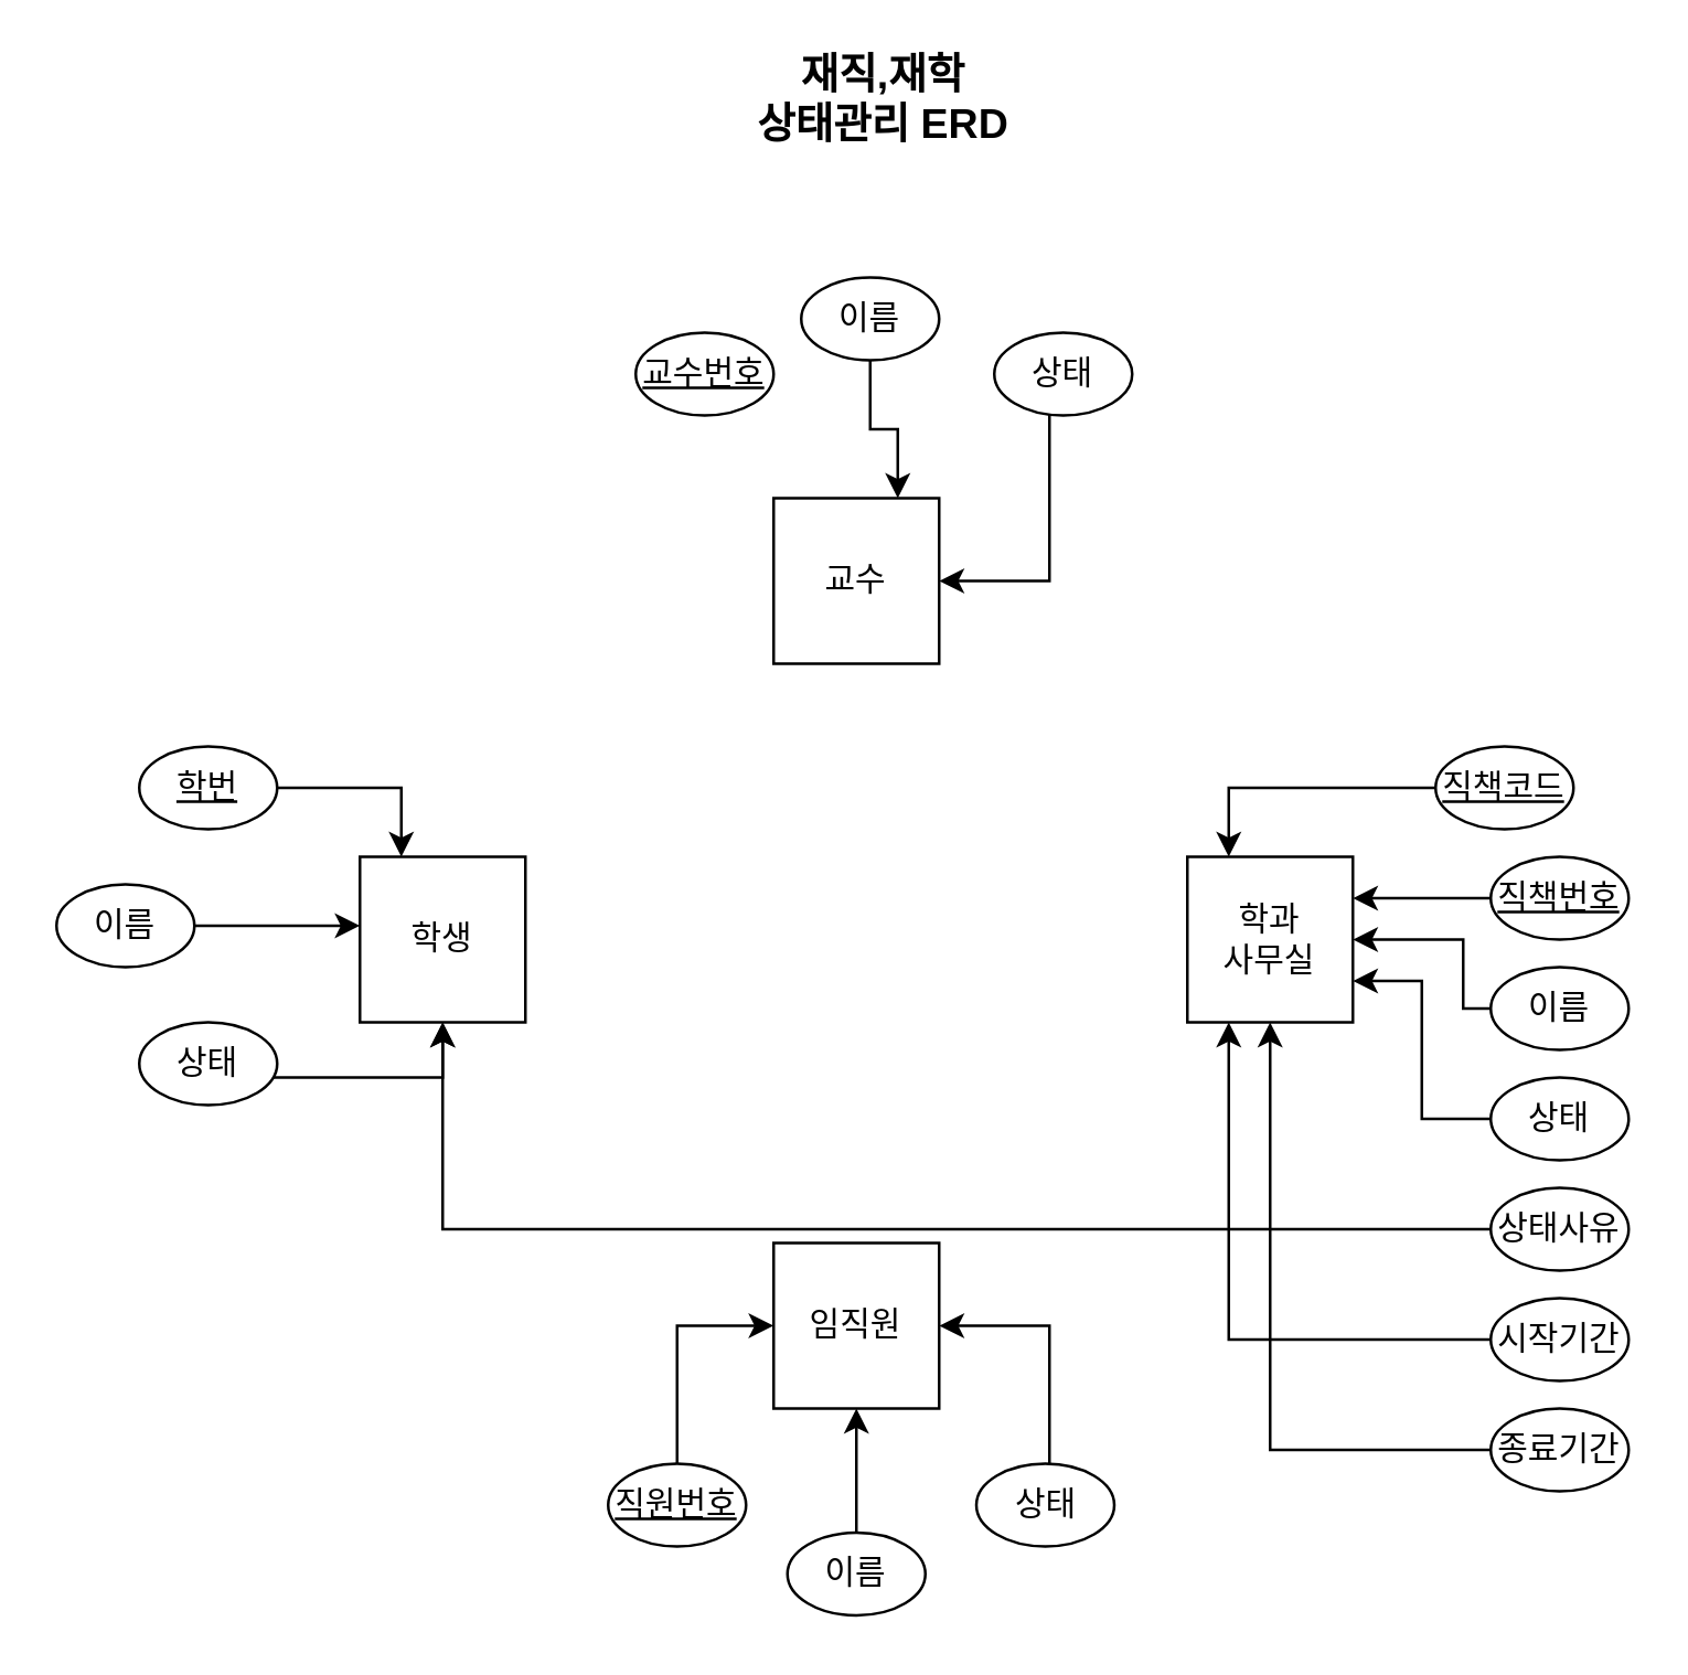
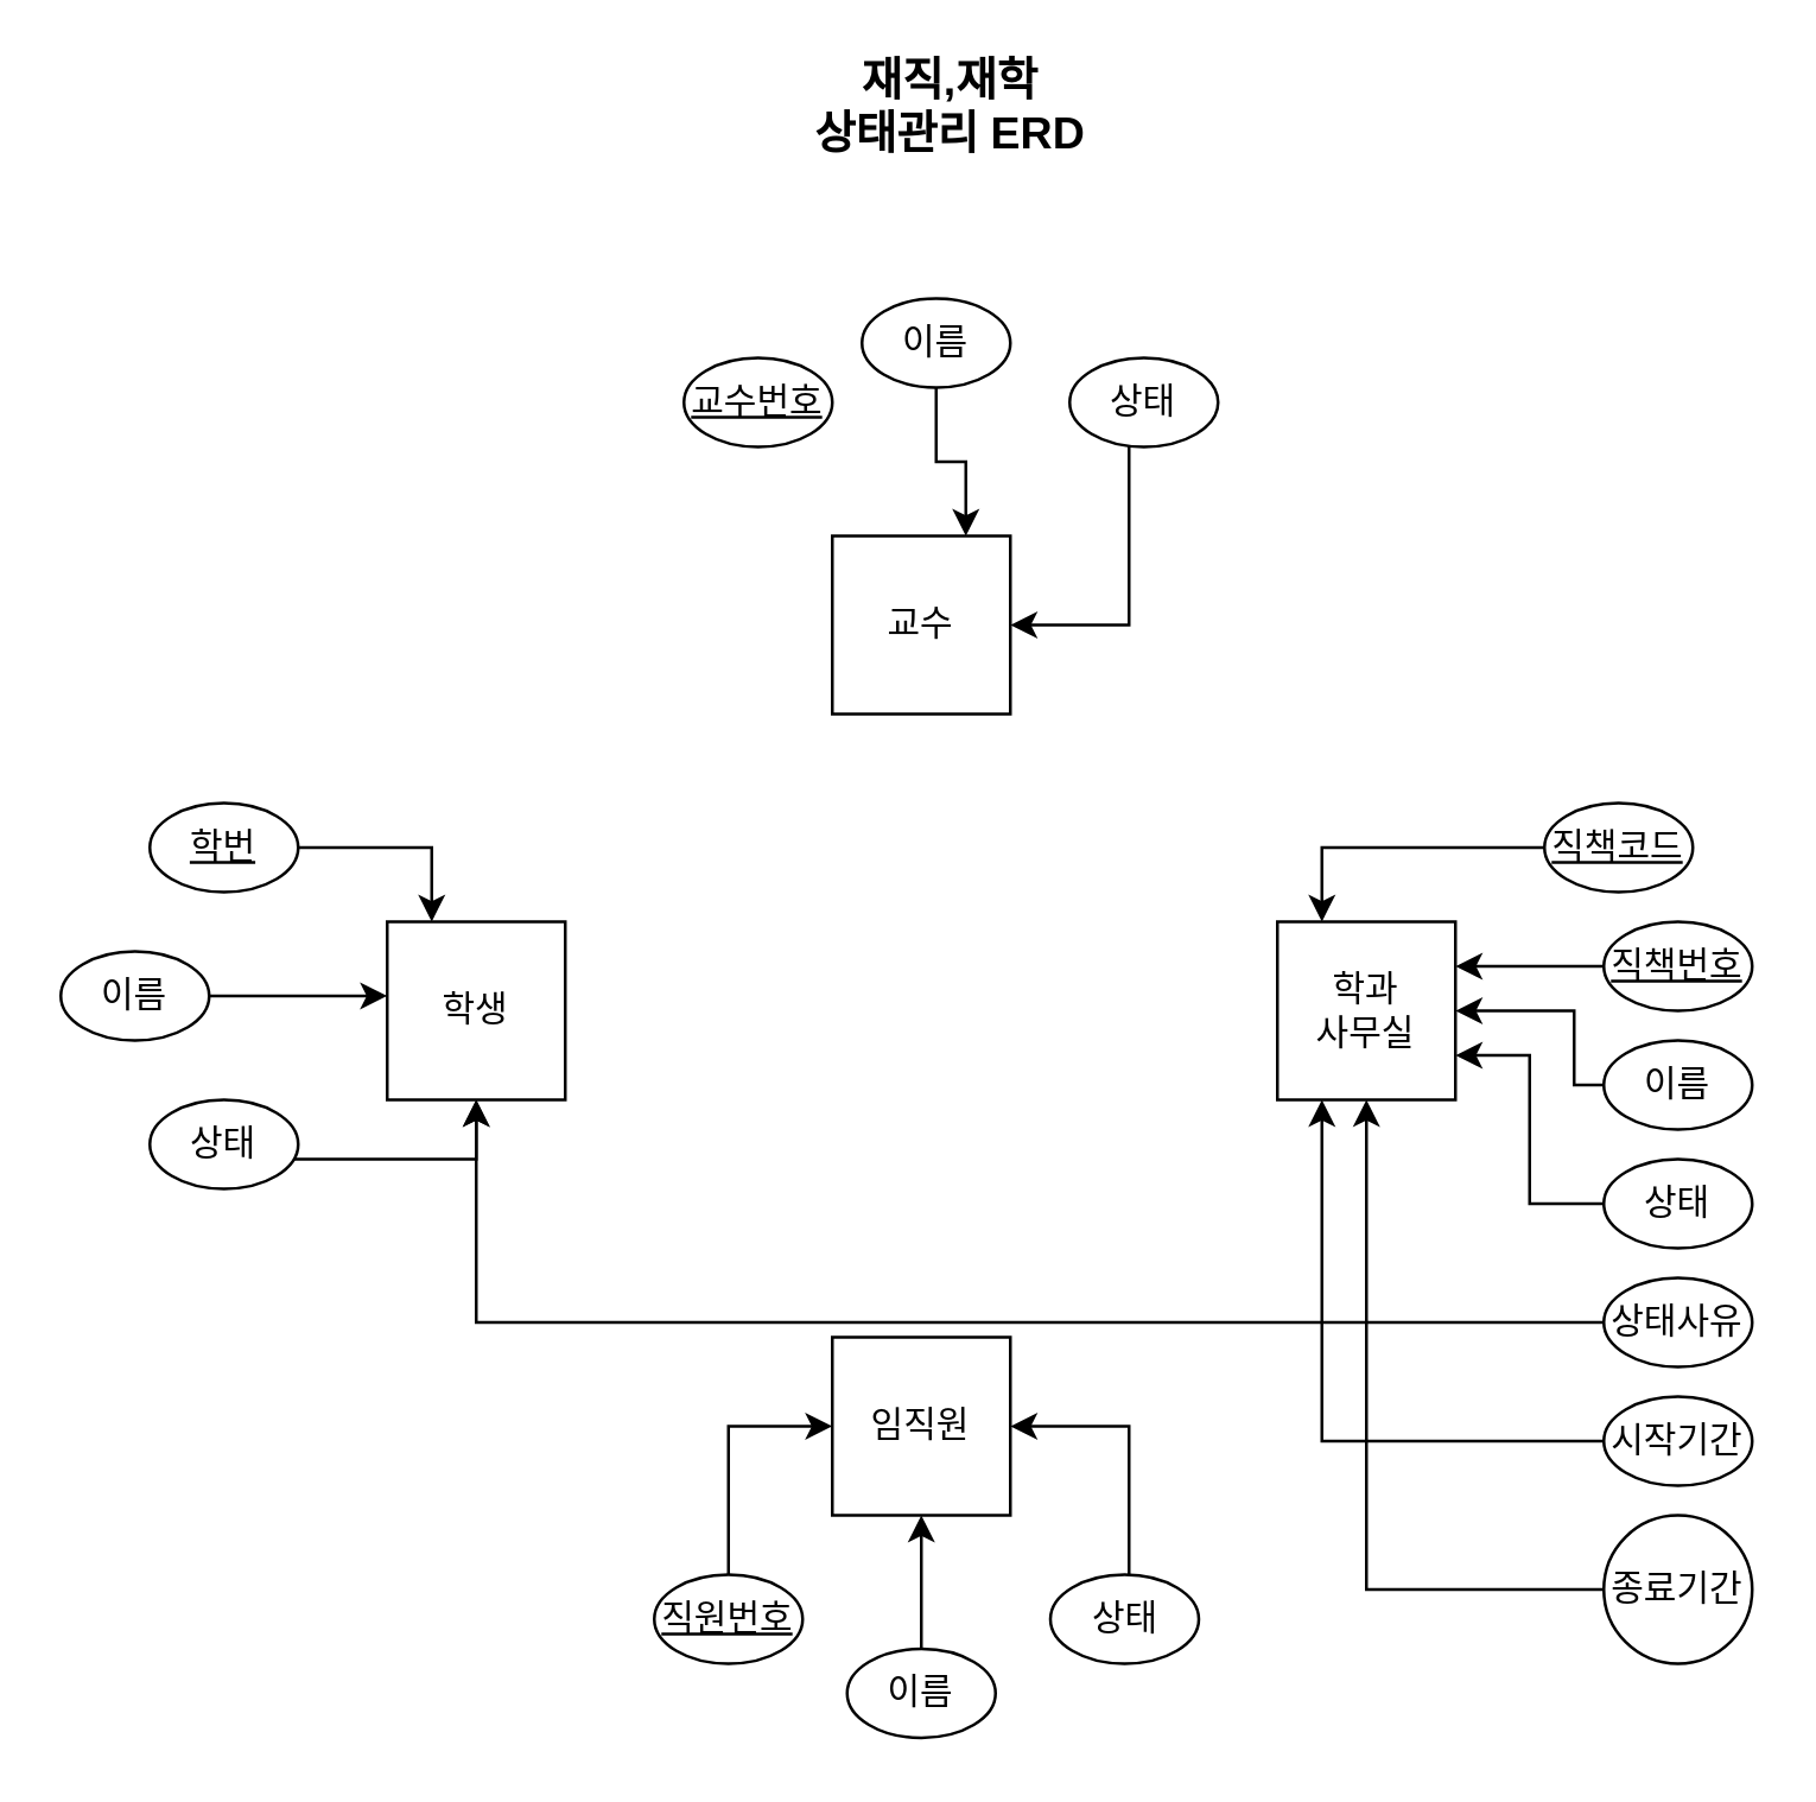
  <mxCell id="0" />
  <mxCell id="1" parent="0" />
  <mxCell id="2" value="학생" style="whiteSpace=wrap;html=1;aspect=fixed;" vertex="1" parent="1"><mxGeometry x="130" y="310" width="60" height="60" as="geometry" /></mxCell>
  <mxCell id="3" value="임직원" style="whiteSpace=wrap;html=1;aspect=fixed;" vertex="1" parent="1"><mxGeometry x="280" y="450" width="60" height="60" as="geometry" /></mxCell>
  <mxCell id="4" value="교수" style="whiteSpace=wrap;html=1;aspect=fixed;" vertex="1" parent="1"><mxGeometry x="280" y="180" width="60" height="60" as="geometry" /></mxCell>
  <mxCell id="5" value="학과&lt;br&gt;사무실" style="whiteSpace=wrap;html=1;aspect=fixed;" vertex="1" parent="1"><mxGeometry x="430" y="310" width="60" height="60" as="geometry" /></mxCell>
  <mxCell id="6" value="" style="edgeStyle=orthogonalEdgeStyle;rounded=0;orthogonalLoop=1;jettySize=auto;html=1;entryX=1;entryY=0.75;entryDx=0;entryDy=0;" edge="1" parent="1" source="7" target="5"><mxGeometry relative="1" as="geometry" /></mxCell>
  <mxCell id="7" value="상태" style="ellipse;whiteSpace=wrap;html=1;" vertex="1" parent="1"><mxGeometry x="540" y="390" width="50" height="30" as="geometry" /></mxCell>
  <mxCell id="8" style="edgeStyle=orthogonalEdgeStyle;rounded=0;orthogonalLoop=1;jettySize=auto;html=1;entryX=0.25;entryY=0;entryDx=0;entryDy=0;" edge="1" parent="1" source="9" target="5"><mxGeometry relative="1" as="geometry" /></mxCell>
  <mxCell id="9" value="직책코드" style="ellipse;whiteSpace=wrap;html=1;fontStyle=4" vertex="1" parent="1"><mxGeometry x="520" y="270" width="50" height="30" as="geometry" /></mxCell>
  <mxCell id="10" value="" style="edgeStyle=orthogonalEdgeStyle;rounded=0;orthogonalLoop=1;jettySize=auto;html=1;entryX=1;entryY=0.25;entryDx=0;entryDy=0;" edge="1" parent="1" source="11" target="5"><mxGeometry relative="1" as="geometry" /></mxCell>
  <mxCell id="11" value="직책번호" style="ellipse;whiteSpace=wrap;html=1;fontStyle=4" vertex="1" parent="1"><mxGeometry x="540" y="310" width="50" height="30" as="geometry" /></mxCell>
  <mxCell id="12" style="edgeStyle=orthogonalEdgeStyle;rounded=0;orthogonalLoop=1;jettySize=auto;html=1;" edge="1" parent="1" source="13" target="2"><mxGeometry relative="1" as="geometry" /></mxCell>
  <mxCell id="13" value="상태사유" style="ellipse;whiteSpace=wrap;html=1;" vertex="1" parent="1"><mxGeometry x="540" y="430" width="50" height="30" as="geometry" /></mxCell>
  <mxCell id="14" style="edgeStyle=orthogonalEdgeStyle;rounded=0;orthogonalLoop=1;jettySize=auto;html=1;entryX=0;entryY=0.5;entryDx=0;entryDy=0;exitX=0.5;exitY=0;exitDx=0;exitDy=0;" edge="1" parent="1" source="15" target="3"><mxGeometry relative="1" as="geometry" /></mxCell>
  <mxCell id="15" value="직원번호" style="ellipse;whiteSpace=wrap;html=1;fontStyle=4" vertex="1" parent="1"><mxGeometry x="220" y="530" width="50" height="30" as="geometry" /></mxCell>
  <mxCell id="16" value="" style="edgeStyle=orthogonalEdgeStyle;rounded=0;orthogonalLoop=1;jettySize=auto;html=1;" edge="1" parent="1" source="17" target="3"><mxGeometry relative="1" as="geometry" /></mxCell>
  <mxCell id="17" value="이름" style="ellipse;whiteSpace=wrap;html=1;" vertex="1" parent="1"><mxGeometry x="285" y="555" width="50" height="30" as="geometry" /></mxCell>
  <mxCell id="18" style="edgeStyle=orthogonalEdgeStyle;rounded=0;orthogonalLoop=1;jettySize=auto;html=1;entryX=1;entryY=0.5;entryDx=0;entryDy=0;" edge="1" parent="1" source="19" target="3"><mxGeometry relative="1" as="geometry"><Array as="points"><mxPoint x="380" y="480" /></Array></mxGeometry></mxCell>
  <mxCell id="19" value="상태" style="ellipse;whiteSpace=wrap;html=1;" vertex="1" parent="1"><mxGeometry x="353.5" y="530" width="50" height="30" as="geometry" /></mxCell>
  <mxCell id="20" style="edgeStyle=orthogonalEdgeStyle;rounded=0;orthogonalLoop=1;jettySize=auto;html=1;entryX=0.25;entryY=0;entryDx=0;entryDy=0;" edge="1" parent="1" source="21" target="2"><mxGeometry relative="1" as="geometry" /></mxCell>
  <mxCell id="21" value="학번" style="ellipse;whiteSpace=wrap;html=1;fontStyle=4" vertex="1" parent="1"><mxGeometry x="50" y="270" width="50" height="30" as="geometry" /></mxCell>
  <mxCell id="22" style="edgeStyle=orthogonalEdgeStyle;rounded=0;orthogonalLoop=1;jettySize=auto;html=1;" edge="1" parent="1" source="23"><mxGeometry relative="1" as="geometry"><mxPoint x="130" y="335" as="targetPoint" /></mxGeometry></mxCell>
  <mxCell id="23" value="이름" style="ellipse;whiteSpace=wrap;html=1;" vertex="1" parent="1"><mxGeometry x="20" y="320" width="50" height="30" as="geometry" /></mxCell>
  <mxCell id="24" style="edgeStyle=orthogonalEdgeStyle;rounded=0;orthogonalLoop=1;jettySize=auto;html=1;entryX=0.5;entryY=1;entryDx=0;entryDy=0;" edge="1" parent="1" source="25" target="2"><mxGeometry relative="1" as="geometry"><Array as="points"><mxPoint x="160" y="390" /></Array></mxGeometry></mxCell>
  <mxCell id="25" value="상태" style="ellipse;whiteSpace=wrap;html=1;" vertex="1" parent="1"><mxGeometry x="50" y="370" width="50" height="30" as="geometry" /></mxCell>
  <mxCell id="26" style="edgeStyle=orthogonalEdgeStyle;rounded=0;orthogonalLoop=1;jettySize=auto;html=1;entryX=0.25;entryY=1;entryDx=0;entryDy=0;" edge="1" parent="1" source="27" target="5"><mxGeometry relative="1" as="geometry" /></mxCell>
  <mxCell id="27" value="시작기간" style="ellipse;whiteSpace=wrap;html=1;" vertex="1" parent="1"><mxGeometry x="540" y="470" width="50" height="30" as="geometry" /></mxCell>
  <mxCell id="28" style="edgeStyle=orthogonalEdgeStyle;rounded=0;orthogonalLoop=1;jettySize=auto;html=1;entryX=0.5;entryY=1;entryDx=0;entryDy=0;" edge="1" parent="1" source="29" target="5"><mxGeometry relative="1" as="geometry" /></mxCell>
- <mxCell id="29" value="종료기간" style="ellipse;whiteSpace=wrap;html=1;" vertex="1" parent="1"><mxGeometry x="540" y="510" width="50" height="30" as="geometry" /></mxCell>
+ <mxCell id="29" value="종료기간" style="ellipse;whiteSpace=wrap;html=1;" vertex="1" parent="1"><mxGeometry x="540" y="510" width="50" height="50" as="geometry" /></mxCell>
  <mxCell id="30" value="교수번호" style="ellipse;whiteSpace=wrap;html=1;fontStyle=4" vertex="1" parent="1"><mxGeometry x="230" y="120" width="50" height="30" as="geometry" /></mxCell>
  <mxCell id="31" style="edgeStyle=orthogonalEdgeStyle;rounded=0;orthogonalLoop=1;jettySize=auto;html=1;entryX=0.75;entryY=0;entryDx=0;entryDy=0;" edge="1" parent="1" source="32" target="4"><mxGeometry relative="1" as="geometry"><mxPoint x="315" y="170" as="targetPoint" /></mxGeometry></mxCell>
  <mxCell id="32" value="이름" style="ellipse;whiteSpace=wrap;html=1;" vertex="1" parent="1"><mxGeometry x="290" y="100" width="50" height="30" as="geometry" /></mxCell>
  <mxCell id="33" style="edgeStyle=orthogonalEdgeStyle;rounded=0;orthogonalLoop=1;jettySize=auto;html=1;entryX=1;entryY=0.5;entryDx=0;entryDy=0;" edge="1" parent="1" source="34" target="4"><mxGeometry relative="1" as="geometry"><Array as="points"><mxPoint x="380" y="210" /></Array></mxGeometry></mxCell>
  <mxCell id="34" value="상태" style="ellipse;whiteSpace=wrap;html=1;" vertex="1" parent="1"><mxGeometry x="360" y="120" width="50" height="30" as="geometry" /></mxCell>
  <mxCell id="35" value="&lt;b style=&quot;font-size: 15px;&quot;&gt;재직,재학&lt;br&gt;상태관리 ERD&lt;/b&gt;" style="text;html=1;strokeColor=none;fillColor=none;align=center;verticalAlign=middle;whiteSpace=wrap;rounded=0;fontSize=15;" vertex="1" parent="1"><mxGeometry x="260" y="20" width="120" height="30" as="geometry" /></mxCell>
  <mxCell id="36" value="" style="edgeStyle=orthogonalEdgeStyle;rounded=0;orthogonalLoop=1;jettySize=auto;html=1;entryX=1;entryY=0.5;entryDx=0;entryDy=0;" edge="1" parent="1" source="37" target="5"><mxGeometry relative="1" as="geometry"><Array as="points"><mxPoint x="530" y="365" /><mxPoint x="530" y="340" /></Array></mxGeometry></mxCell>
  <mxCell id="37" value="이름" style="ellipse;whiteSpace=wrap;html=1;fontStyle=0" vertex="1" parent="1"><mxGeometry x="540" y="350" width="50" height="30" as="geometry" /></mxCell>
